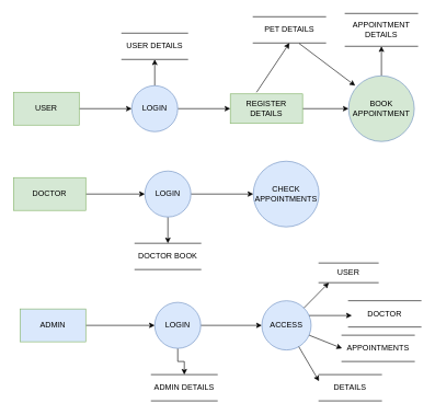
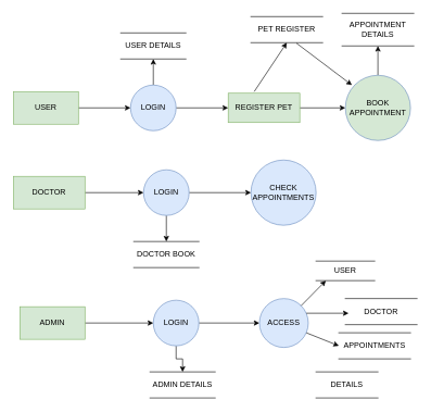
  <mxCell id="0" />
  <mxCell id="1" parent="0" />
  <mxCell id="2" value="" style="edgeStyle=orthogonalEdgeStyle;rounded=0;orthogonalLoop=1;jettySize=auto;html=1;" edge="1" parent="1" source="3" target="6"><mxGeometry relative="1" as="geometry" /></mxCell>
  <mxCell id="3" value="USER" style="rounded=0;whiteSpace=wrap;html=1;fillColor=#d5e8d4;strokeColor=#82b366;" vertex="1" parent="1"><mxGeometry x="20" y="140" width="100" height="50" as="geometry" /></mxCell>
  <mxCell id="4" value="" style="edgeStyle=orthogonalEdgeStyle;rounded=0;orthogonalLoop=1;jettySize=auto;html=1;" edge="1" parent="1" source="6" target="8"><mxGeometry relative="1" as="geometry" /></mxCell>
  <mxCell id="5" value="" style="edgeStyle=orthogonalEdgeStyle;rounded=0;orthogonalLoop=1;jettySize=auto;html=1;" edge="1" parent="1" source="6" target="11"><mxGeometry relative="1" as="geometry" /></mxCell>
  <mxCell id="6" value="LOGIN" style="ellipse;whiteSpace=wrap;html=1;aspect=fixed;fillColor=#dae8fc;strokeColor=#6c8ebf;" vertex="1" parent="1"><mxGeometry x="200" y="130" width="70" height="70" as="geometry" /></mxCell>
  <mxCell id="7" value="" style="edgeStyle=orthogonalEdgeStyle;rounded=0;orthogonalLoop=1;jettySize=auto;html=1;" edge="1" parent="1" source="8" target="10"><mxGeometry relative="1" as="geometry" /></mxCell>
- <mxCell id="8" value="REGISTER DETAILS" style="rounded=0;whiteSpace=wrap;html=1;fillColor=#d5e8d4;strokeColor=#82b366;" vertex="1" parent="1"><mxGeometry x="350" y="142.5" width="110" height="45" as="geometry" /></mxCell>
+ <mxCell id="8" value="REGISTER PET" style="rounded=0;whiteSpace=wrap;html=1;fillColor=#d5e8d4;strokeColor=#82b366;" vertex="1" parent="1"><mxGeometry x="350" y="142.5" width="110" height="45" as="geometry" /></mxCell>
  <mxCell id="9" value="" style="edgeStyle=orthogonalEdgeStyle;rounded=0;orthogonalLoop=1;jettySize=auto;html=1;" edge="1" parent="1" source="10" target="13"><mxGeometry relative="1" as="geometry" /></mxCell>
  <mxCell id="10" value="BOOK APPOINTMENT" style="ellipse;whiteSpace=wrap;html=1;aspect=fixed;fillColor=#d5e8d4;strokeColor=#6c8ebf;" vertex="1" parent="1"><mxGeometry x="530" y="115" width="100" height="100" as="geometry" /></mxCell>
  <mxCell id="11" value="USER DETAILS" style="shape=partialRectangle;whiteSpace=wrap;html=1;left=0;right=0;fillColor=none;" vertex="1" parent="1"><mxGeometry x="185" y="50" width="100" height="40" as="geometry" /></mxCell>
- <mxCell id="12" value="PET DETAILS" style="shape=partialRectangle;whiteSpace=wrap;html=1;left=0;right=0;fillColor=none;" vertex="1" parent="1"><mxGeometry x="385" y="25" width="110" height="40" as="geometry" /></mxCell>
+ <mxCell id="12" value="PET REGISTER" style="shape=partialRectangle;whiteSpace=wrap;html=1;left=0;right=0;fillColor=none;" vertex="1" parent="1"><mxGeometry x="385" y="25" width="110" height="40" as="geometry" /></mxCell>
  <mxCell id="13" value="APPOINTMENT DETAILS" style="shape=partialRectangle;whiteSpace=wrap;html=1;left=0;right=0;fillColor=none;" vertex="1" parent="1"><mxGeometry x="525" y="20" width="110" height="50" as="geometry" /></mxCell>
  <mxCell id="14" value="" style="edgeStyle=orthogonalEdgeStyle;rounded=0;orthogonalLoop=1;jettySize=auto;html=1;" edge="1" parent="1" source="15" target="18"><mxGeometry relative="1" as="geometry" /></mxCell>
  <mxCell id="15" value="DOCTOR" style="rounded=0;whiteSpace=wrap;html=1;fillColor=#d5e8d4;strokeColor=#82b366;" vertex="1" parent="1"><mxGeometry x="20" y="270" width="110" height="50" as="geometry" /></mxCell>
  <mxCell id="16" value="" style="edgeStyle=orthogonalEdgeStyle;rounded=0;orthogonalLoop=1;jettySize=auto;html=1;" edge="1" parent="1" source="18" target="20"><mxGeometry relative="1" as="geometry" /></mxCell>
  <mxCell id="17" value="" style="edgeStyle=orthogonalEdgeStyle;rounded=0;orthogonalLoop=1;jettySize=auto;html=1;" edge="1" parent="1" source="18" target="19"><mxGeometry relative="1" as="geometry" /></mxCell>
  <mxCell id="18" value="LOGIN" style="ellipse;whiteSpace=wrap;html=1;aspect=fixed;fillColor=#dae8fc;strokeColor=#6c8ebf;" vertex="1" parent="1"><mxGeometry x="220" y="260" width="70" height="70" as="geometry" /></mxCell>
  <mxCell id="19" value="DOCTOR BOOK" style="shape=partialRectangle;whiteSpace=wrap;html=1;left=0;right=0;fillColor=none;" vertex="1" parent="1"><mxGeometry x="205" y="370" width="100" height="40" as="geometry" /></mxCell>
  <mxCell id="20" value="CHECK APPOINTMENTS" style="ellipse;whiteSpace=wrap;html=1;aspect=fixed;fillColor=#dae8fc;strokeColor=#6c8ebf;" vertex="1" parent="1"><mxGeometry x="385" y="245" width="100" height="100" as="geometry" /></mxCell>
  <mxCell id="21" value="" style="edgeStyle=orthogonalEdgeStyle;rounded=0;orthogonalLoop=1;jettySize=auto;html=1;" edge="1" parent="1" source="22" target="25"><mxGeometry relative="1" as="geometry" /></mxCell>
- <mxCell id="22" value="ADMIN" style="rounded=0;whiteSpace=wrap;html=1;fillColor=#dae8fc;strokeColor=#82b366;" vertex="1" parent="1"><mxGeometry x="30" y="470" width="100" height="50" as="geometry" /></mxCell>
+ <mxCell id="22" value="ADMIN" style="rounded=0;whiteSpace=wrap;html=1;fillColor=#d5e8d4;strokeColor=#82b366;" vertex="1" parent="1"><mxGeometry x="30" y="470" width="100" height="50" as="geometry" /></mxCell>
  <mxCell id="23" value="" style="edgeStyle=orthogonalEdgeStyle;rounded=0;orthogonalLoop=1;jettySize=auto;html=1;" edge="1" parent="1" source="25" target="27"><mxGeometry relative="1" as="geometry" /></mxCell>
  <mxCell id="24" value="" style="edgeStyle=orthogonalEdgeStyle;rounded=0;orthogonalLoop=1;jettySize=auto;html=1;" edge="1" parent="1" source="25" target="26"><mxGeometry relative="1" as="geometry" /></mxCell>
  <mxCell id="25" value="LOGIN" style="ellipse;whiteSpace=wrap;html=1;aspect=fixed;fillColor=#dae8fc;strokeColor=#6c8ebf;" vertex="1" parent="1"><mxGeometry x="235" y="460" width="70" height="70" as="geometry" /></mxCell>
  <mxCell id="26" value="ADMIN DETAILS" style="shape=partialRectangle;whiteSpace=wrap;html=1;left=0;right=0;fillColor=none;" vertex="1" parent="1"><mxGeometry x="230" y="570" width="100" height="40" as="geometry" /></mxCell>
  <mxCell id="27" value="ACCESS" style="ellipse;whiteSpace=wrap;html=1;aspect=fixed;fillColor=#dae8fc;strokeColor=#6c8ebf;" vertex="1" parent="1"><mxGeometry x="398" y="457.5" width="75" height="75" as="geometry" /></mxCell>
  <mxCell id="28" value="USER" style="shape=partialRectangle;whiteSpace=wrap;html=1;left=0;right=0;fillColor=none;" vertex="1" parent="1"><mxGeometry x="485" y="400" width="90" height="30" as="geometry" /></mxCell>
  <mxCell id="29" value="APPOINTMENTS" style="shape=partialRectangle;whiteSpace=wrap;html=1;left=0;right=0;fillColor=none;" vertex="1" parent="1"><mxGeometry x="520" y="510" width="110" height="40" as="geometry" /></mxCell>
  <mxCell id="30" value="DETAILS" style="shape=partialRectangle;whiteSpace=wrap;html=1;left=0;right=0;fillColor=none;" vertex="1" parent="1"><mxGeometry x="485" y="570" width="95" height="40" as="geometry" /></mxCell>
  <mxCell id="31" value="" style="endArrow=classic;html=1;rounded=0;exitX=1;exitY=0;exitDx=0;exitDy=0;" edge="1" parent="1" source="27"><mxGeometry width="50" height="50" relative="1" as="geometry"><mxPoint x="460" y="470" as="sourcePoint" /><mxPoint x="500" y="430" as="targetPoint" /></mxGeometry></mxCell>
  <mxCell id="32" value="" style="endArrow=classic;html=1;rounded=0;entryX=0;entryY=0.75;entryDx=0;entryDy=0;" edge="1" parent="1"><mxGeometry width="50" height="50" relative="1" as="geometry"><mxPoint x="470" y="480" as="sourcePoint" /><mxPoint x="535" y="480" as="targetPoint" /></mxGeometry></mxCell>
  <mxCell id="33" value="" style="endArrow=classic;html=1;rounded=0;entryX=0;entryY=0.5;entryDx=0;entryDy=0;" edge="1" parent="1" target="29"><mxGeometry width="50" height="50" relative="1" as="geometry"><mxPoint x="470" y="510" as="sourcePoint" /><mxPoint x="520" y="460" as="targetPoint" /></mxGeometry></mxCell>
- <mxCell id="34" value="" style="endArrow=classic;html=1;rounded=0;entryX=0;entryY=0.25;entryDx=0;entryDy=0;" edge="1" parent="1" source="27" target="30"><mxGeometry width="50" height="50" relative="1" as="geometry"><mxPoint x="440" y="540" as="sourcePoint" /><mxPoint x="490" y="490" as="targetPoint" /></mxGeometry></mxCell>
  <mxCell id="35" value="DOCTOR" style="shape=partialRectangle;whiteSpace=wrap;html=1;left=0;right=0;fillColor=none;" vertex="1" parent="1"><mxGeometry x="530" y="457.5" width="110" height="40" as="geometry" /></mxCell>
  <mxCell id="36" value="" style="endArrow=classic;html=1;rounded=0;entryX=0.5;entryY=1;entryDx=0;entryDy=0;" edge="1" parent="1" target="12"><mxGeometry width="50" height="50" relative="1" as="geometry"><mxPoint x="390" y="140" as="sourcePoint" /><mxPoint x="435" y="90" as="targetPoint" /></mxGeometry></mxCell>
  <mxCell id="37" value="" style="endArrow=classic;html=1;rounded=0;exitX=0.634;exitY=1.017;exitDx=0;exitDy=0;exitPerimeter=0;" edge="1" parent="1" source="12"><mxGeometry width="50" height="50" relative="1" as="geometry"><mxPoint x="450" y="75" as="sourcePoint" /><mxPoint x="540" y="130" as="targetPoint" /></mxGeometry></mxCell>
